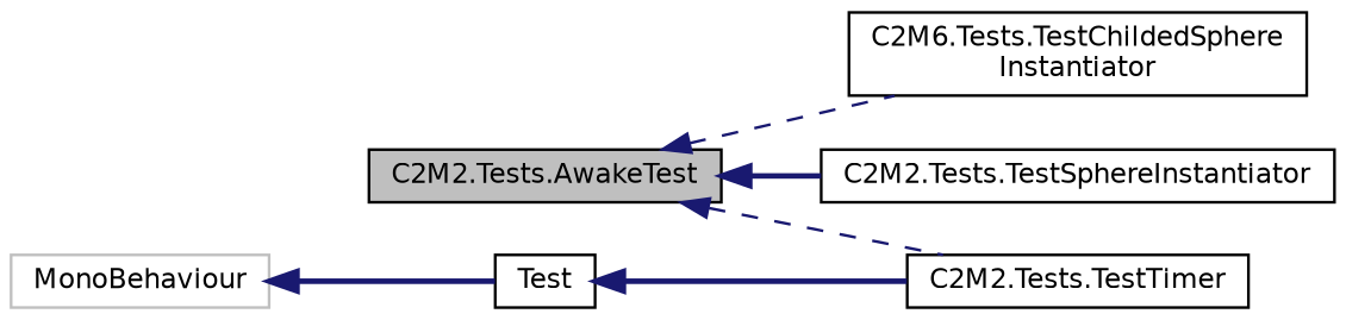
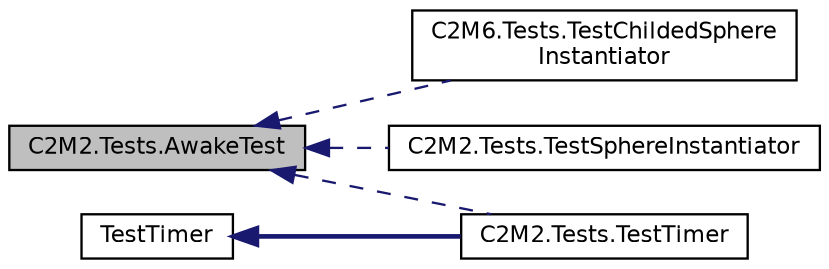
  digraph {
    rankdir=LR
    node [color=black fillcolor=white fontname=Helvetica fontsize=10 shape=record style=filled]
    edge [color=midnightblue dir=back fontname=Helvetica fontsize=10 labelfontname=Helvetica labelfontsize=10 style=dashed]
    n1 [fillcolor=grey75 fontcolor=black height=0.2 label="C2M2.Tests.AwakeTest" width=0.4]
    n2 [height=0.2 label="C2M6.Tests.TestChildedSphere\lInstantiator" width=0.4]
    n3 [height=0.2 label="C2M2.Tests.TestSphereInstantiator" width=0.4]
    n4 [height=0.2 label="C2M2.Tests.TestTimer" width=0.4]
-   n5 [height=0.2 label=Test width=0.4]
-   n6 [color=grey75 height=0.2 label=MonoBehaviour width=0.4]
+   n5 [height=0.2 label=TestTimer width=0.4]
    n1 -> n2
-   n1 -> n3 [style=bold]
+   n1 -> n3
    n1 -> n4
    n5 -> n4 [style=bold]
-   n6 -> n5 [style=bold]
  }
